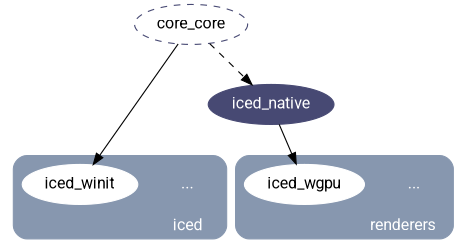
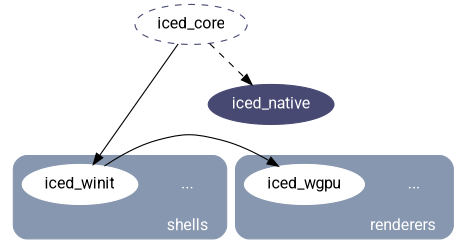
  digraph {
    fontname=Roboto
    newrank=true
    node [color=white fillcolor=white fontcolor=white fontname=Roboto style=filled]
    n1 [label="..." shape=none style=empty]
    iced_wgpu [fontcolor=black]
    n3 [label="..." shape=none style=empty]
    iced_winit [fontcolor=black]
-   iced_core [color="#474973" fontcolor=black style=dashed label=core_core fillcolor=""]
+   iced_core [color="#474973" fontcolor=black style=dashed fillcolor=""]
    iced_native [color="#474973" fillcolor=""]
    subgraph sub_1 {
      rank=same
      n1
      iced_wgpu
      n3
      iced_winit
    }
    subgraph cluster_2 {
      bgcolor="#8797AF"
      color="#8797AF"
      fontcolor="#ffffff"
      label="renderers  "
      labeljust=r
      labelloc=b
      style=rounded
      n1
      iced_wgpu
    }
    subgraph cluster_3 {
      bgcolor="#8797AF"
      color="#8797AF"
      fontcolor="#ffffff"
-     label="iced  "
+     label="shells  "
      labeljust=r
      labelloc=b
      style=rounded
      n3
      iced_winit
    }
    iced_core -> iced_winit
    iced_core -> iced_native [style=dashed]
-   iced_native -> iced_wgpu
+   iced_winit -> iced_wgpu
  }
